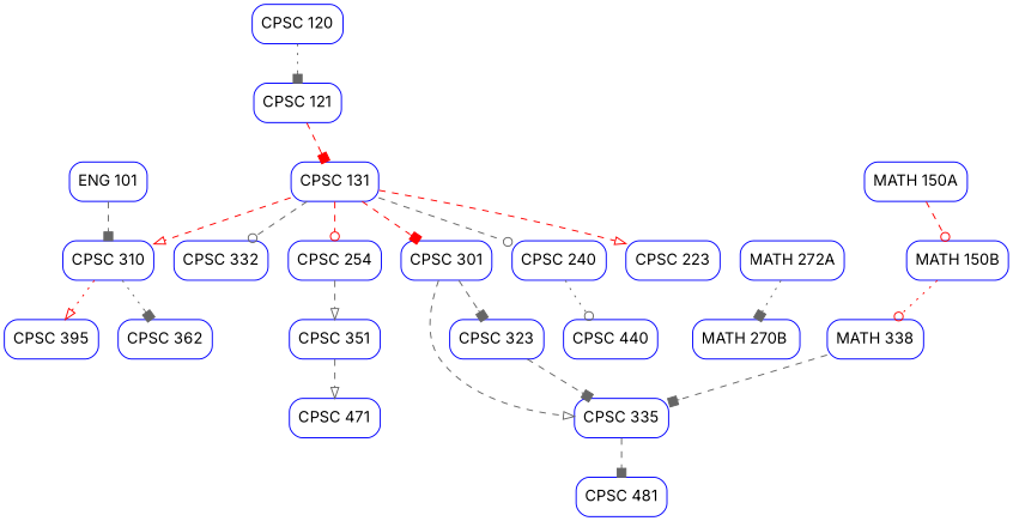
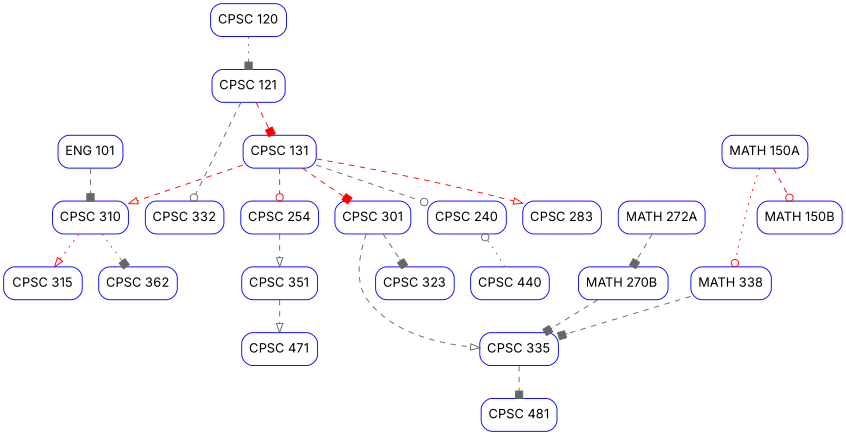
  digraph {
    fontname=Inter
    node [color=blue fontname=Inter shape=rect style=rounded]
    edge [arrowhead=box color=gray40 fontname=Inter style=dashed]
    n1 [label="MATH 338"]
    n2 [label="CPSC 335"]
    n3 [label="CPSC 481"]
    n4 [label="CPSC 310"]
-   n5 [label="CPSC 395"]
+   n5 [label="CPSC 315"]
    n6 [label="CPSC 362"]
    n7 [label="CPSC 332"]
    n8 [label="CPSC 131"]
    n9 [label="CPSC 254"]
    n10 [label="CPSC 301"]
    n11 [label="CPSC 240"]
-   n12 [label="CPSC 223"]
+   n12 [label="CPSC 283"]
    n13 [label="CPSC 351"]
    n14 [label="CPSC 323"]
    n15 [label="CPSC 440"]
    n16 [label="CPSC 471"]
    n17 [label="MATH 150B"]
    n18 [label="MATH 150A"]
    n19 [label="MATH 272A"]
    n20 [label="MATH 270B "]
    n21 [label="CPSC 120"]
    n22 [label="CPSC 121"]
    n23 [label="ENG 101"]
    n1 -> n2
    n2 -> n3
    n4 -> n5 [arrowhead=onormal color=red style=dotted]
    n4 -> n6 [style=dotted]
    n8 -> n4 [arrowhead=onormal color=red]
-   n8 -> n7 [arrowhead=odot]
+   n22 -> n7 [arrowhead=odot]
    n8 -> n9 [arrowhead=odot color=red]
    n8 -> n10 [color=red]
    n8 -> n11 [arrowhead=odot]
    n8 -> n12 [arrowhead=onormal color=red]
    n9 -> n13 [arrowhead=onormal]
    n10 -> n2 [arrowhead=onormal]
    n10 -> n14
-   n11 -> n15 [arrowhead=odot style=dotted]
+   n15 -> n11 [arrowhead=odot style=dotted]
    n13 -> n16 [arrowhead=onormal]
-   n17 -> n1 [arrowhead=odot color=red style=dotted]
+   n18 -> n1 [arrowhead=odot color=red style=dotted]
    n18 -> n17 [arrowhead=odot color=red]
-   n19 -> n20 [style=dotted]
-   n14 -> n2
+   n19 -> n20
+   n20 -> n2
    n21 -> n22 [style=dotted]
    n22 -> n8 [color=red]
    n23 -> n4
  }
